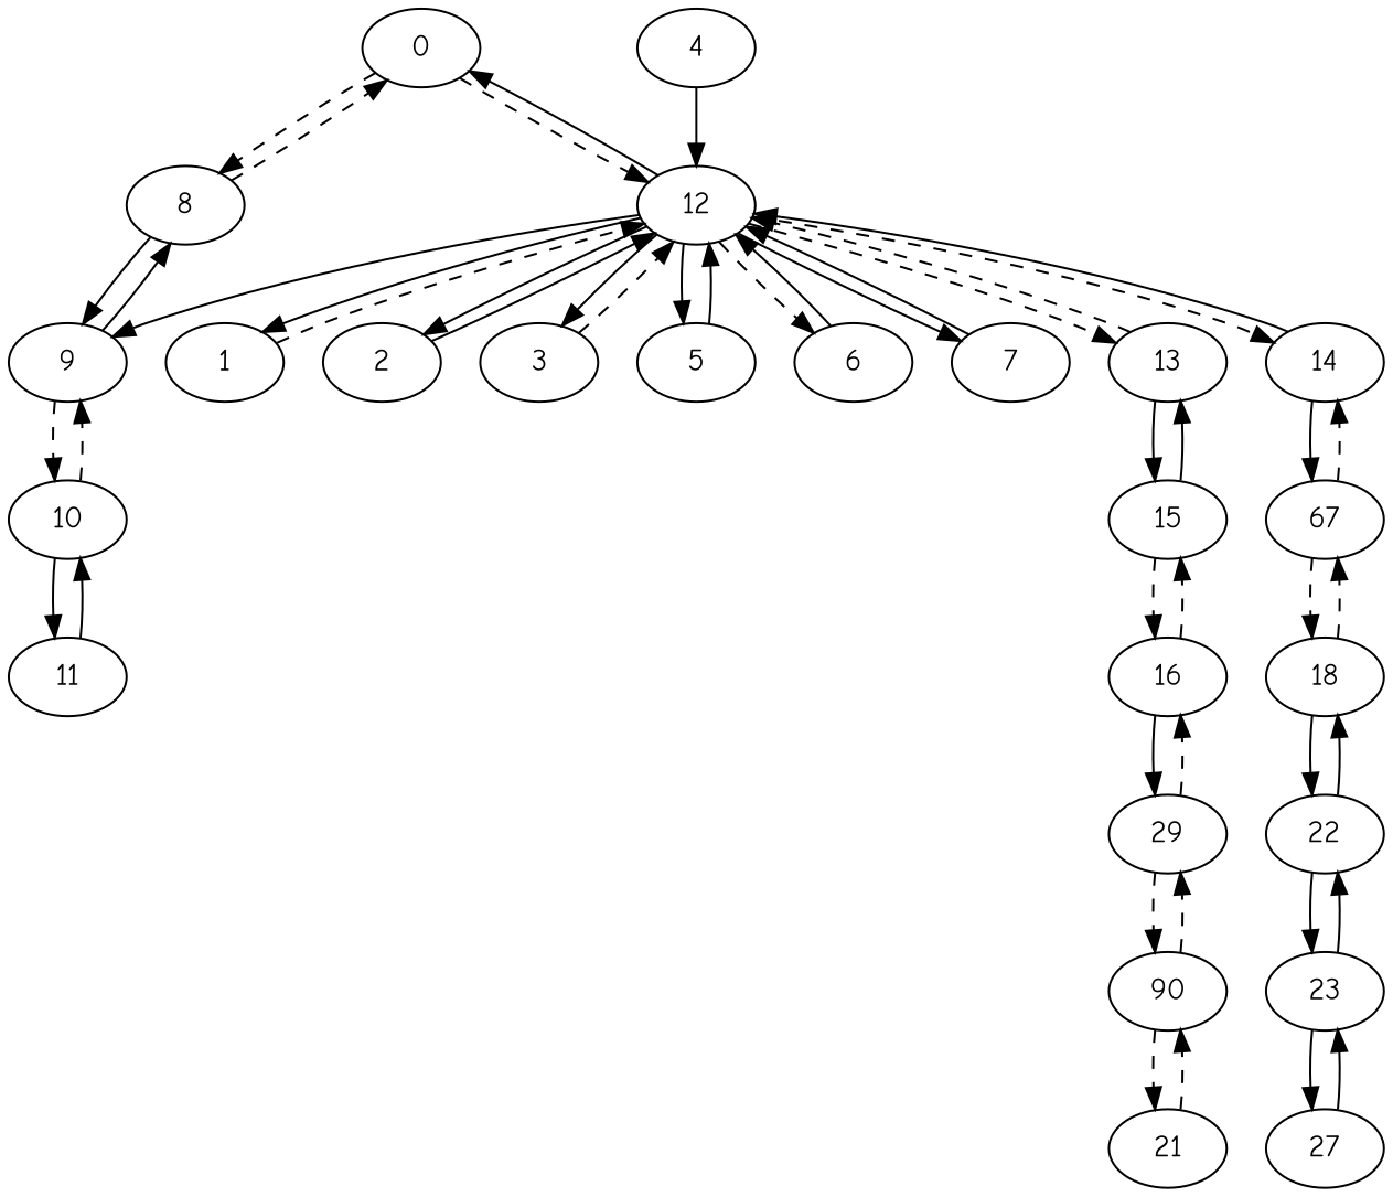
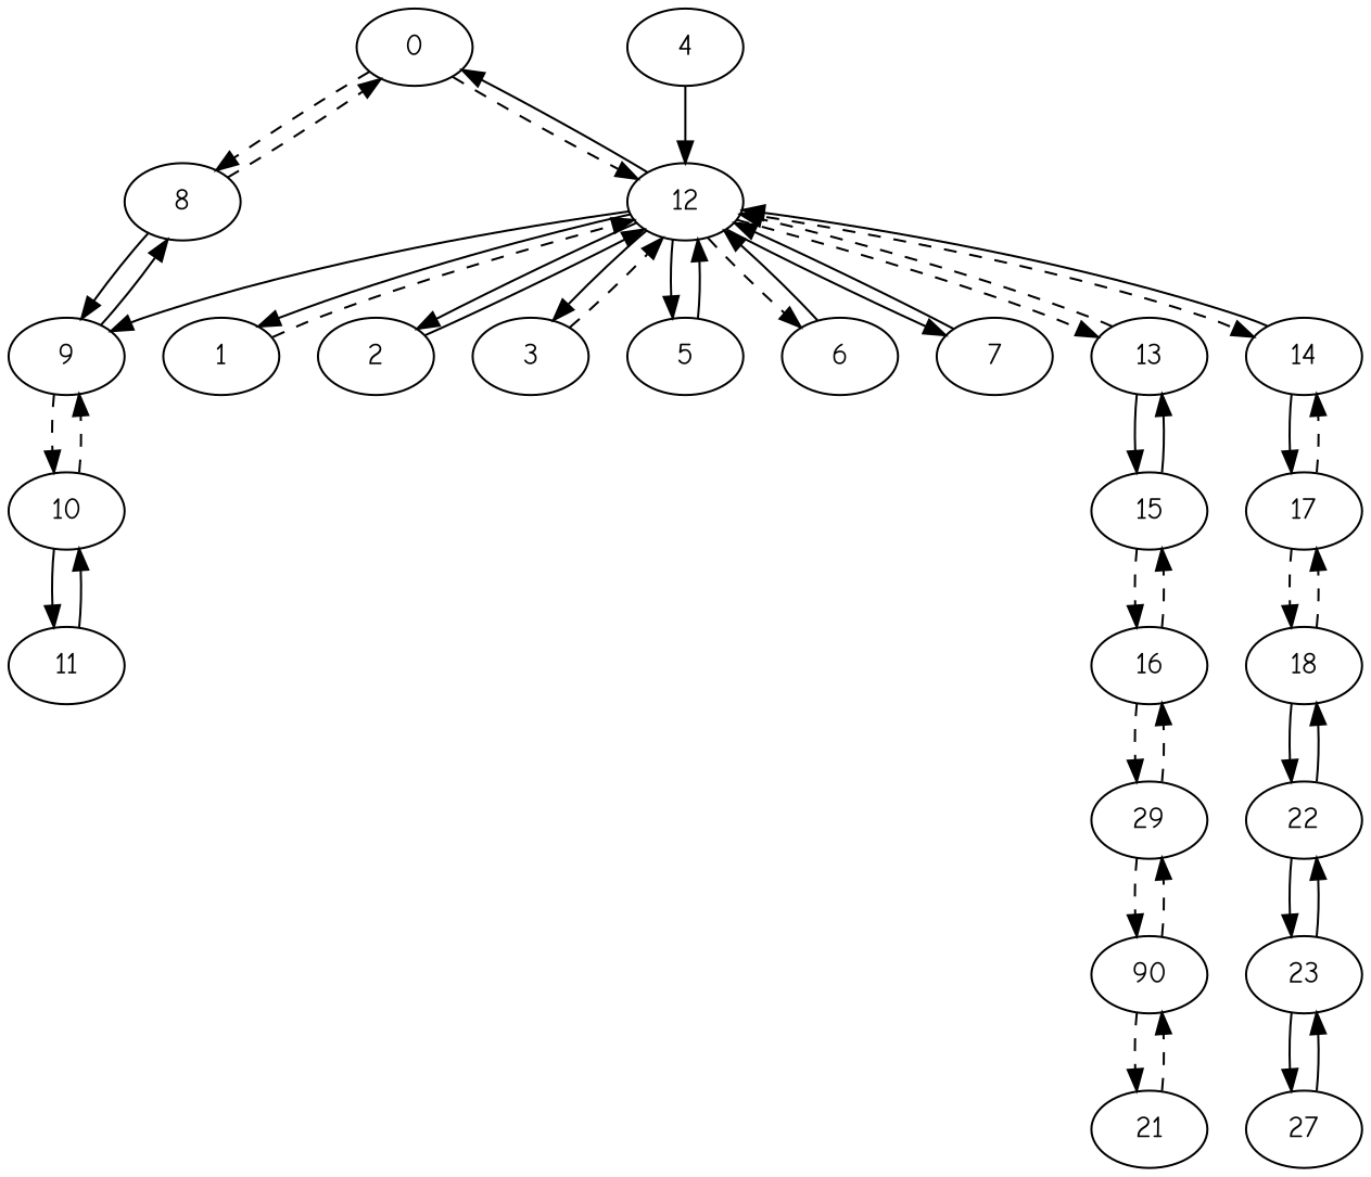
  digraph {
    fontname="Comic Neue"
    node [fontname="Comic Neue"]
    edge [fontname="Comic Neue" style=solid]
    0
    8
    12
    9
    1
    2
    3
    5
    6
    7
    13
    14
    4
    10
    11
    15
-   17 [label=67]
+   17
    16
    18
    n20 [label=29]
    n21 [label=90]
    22
    23
    21
    n25 [label=27]
    0 -> 8 [style=dashed]
    0 -> 12 [style=dashed]
    8 -> 0 [style=dashed]
    8 -> 9
    12 -> 0
    12 -> 9
    12 -> 1
    12 -> 2
    12 -> 3
    12 -> 5
    12 -> 6 [style=dashed]
    12 -> 7
    12 -> 13 [style=dashed]
    12 -> 14 [style=dashed]
    9 -> 8
    9 -> 10 [style=dashed]
    1 -> 12 [style=dashed]
    2 -> 12
    3 -> 12 [style=dashed]
    5 -> 12
    6 -> 12
    7 -> 12
    13 -> 12 [style=dashed]
    13 -> 15
    14 -> 12
    14 -> 17
    4 -> 12
    10 -> 9 [style=dashed]
    10 -> 11
    11 -> 10
    15 -> 13
    15 -> 16 [style=dashed]
    17 -> 14 [style=dashed]
    17 -> 18 [style=dashed]
    16 -> 15 [style=dashed]
-   16 -> n20
+   16 -> n20 [style=dashed]
    18 -> 17 [style=dashed]
    18 -> 22
    n20 -> 16 [style=dashed]
    n20 -> n21 [style=dashed]
    n21 -> n20 [style=dashed]
    n21 -> 21 [style=dashed]
    22 -> 18
    22 -> 23
    23 -> 22
    23 -> n25
    21 -> n21 [style=dashed]
    n25 -> 23
  }
